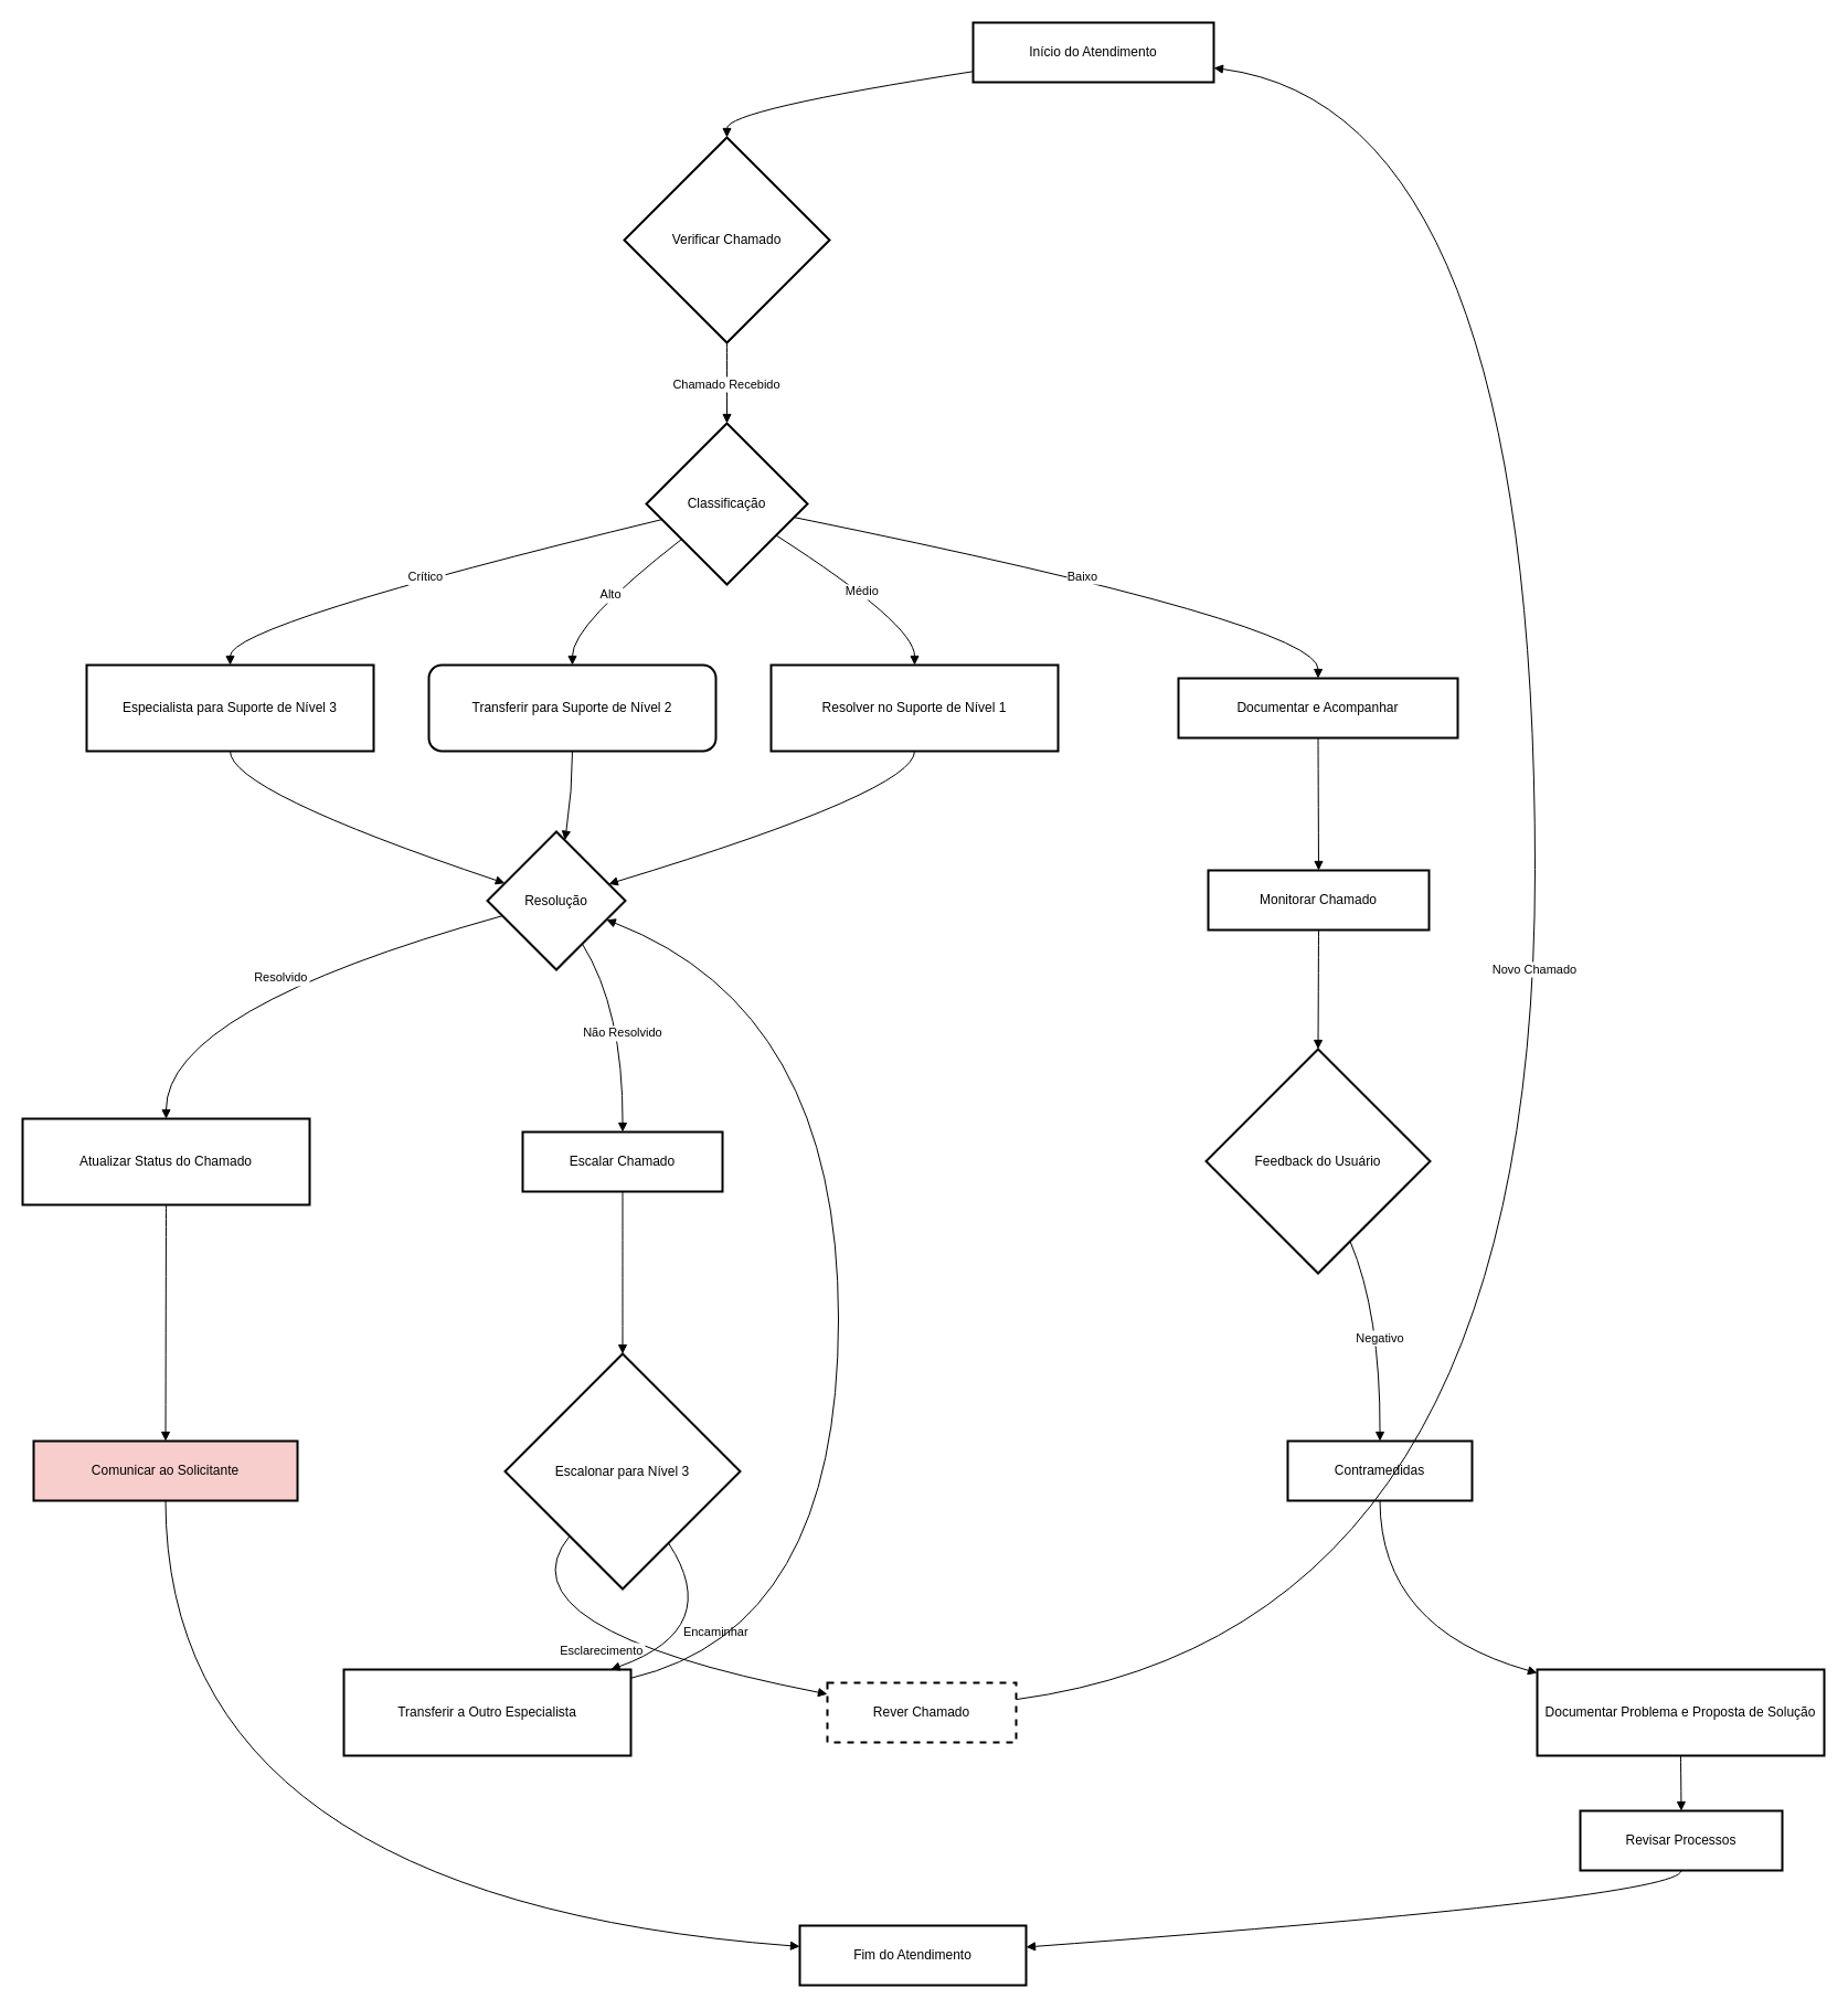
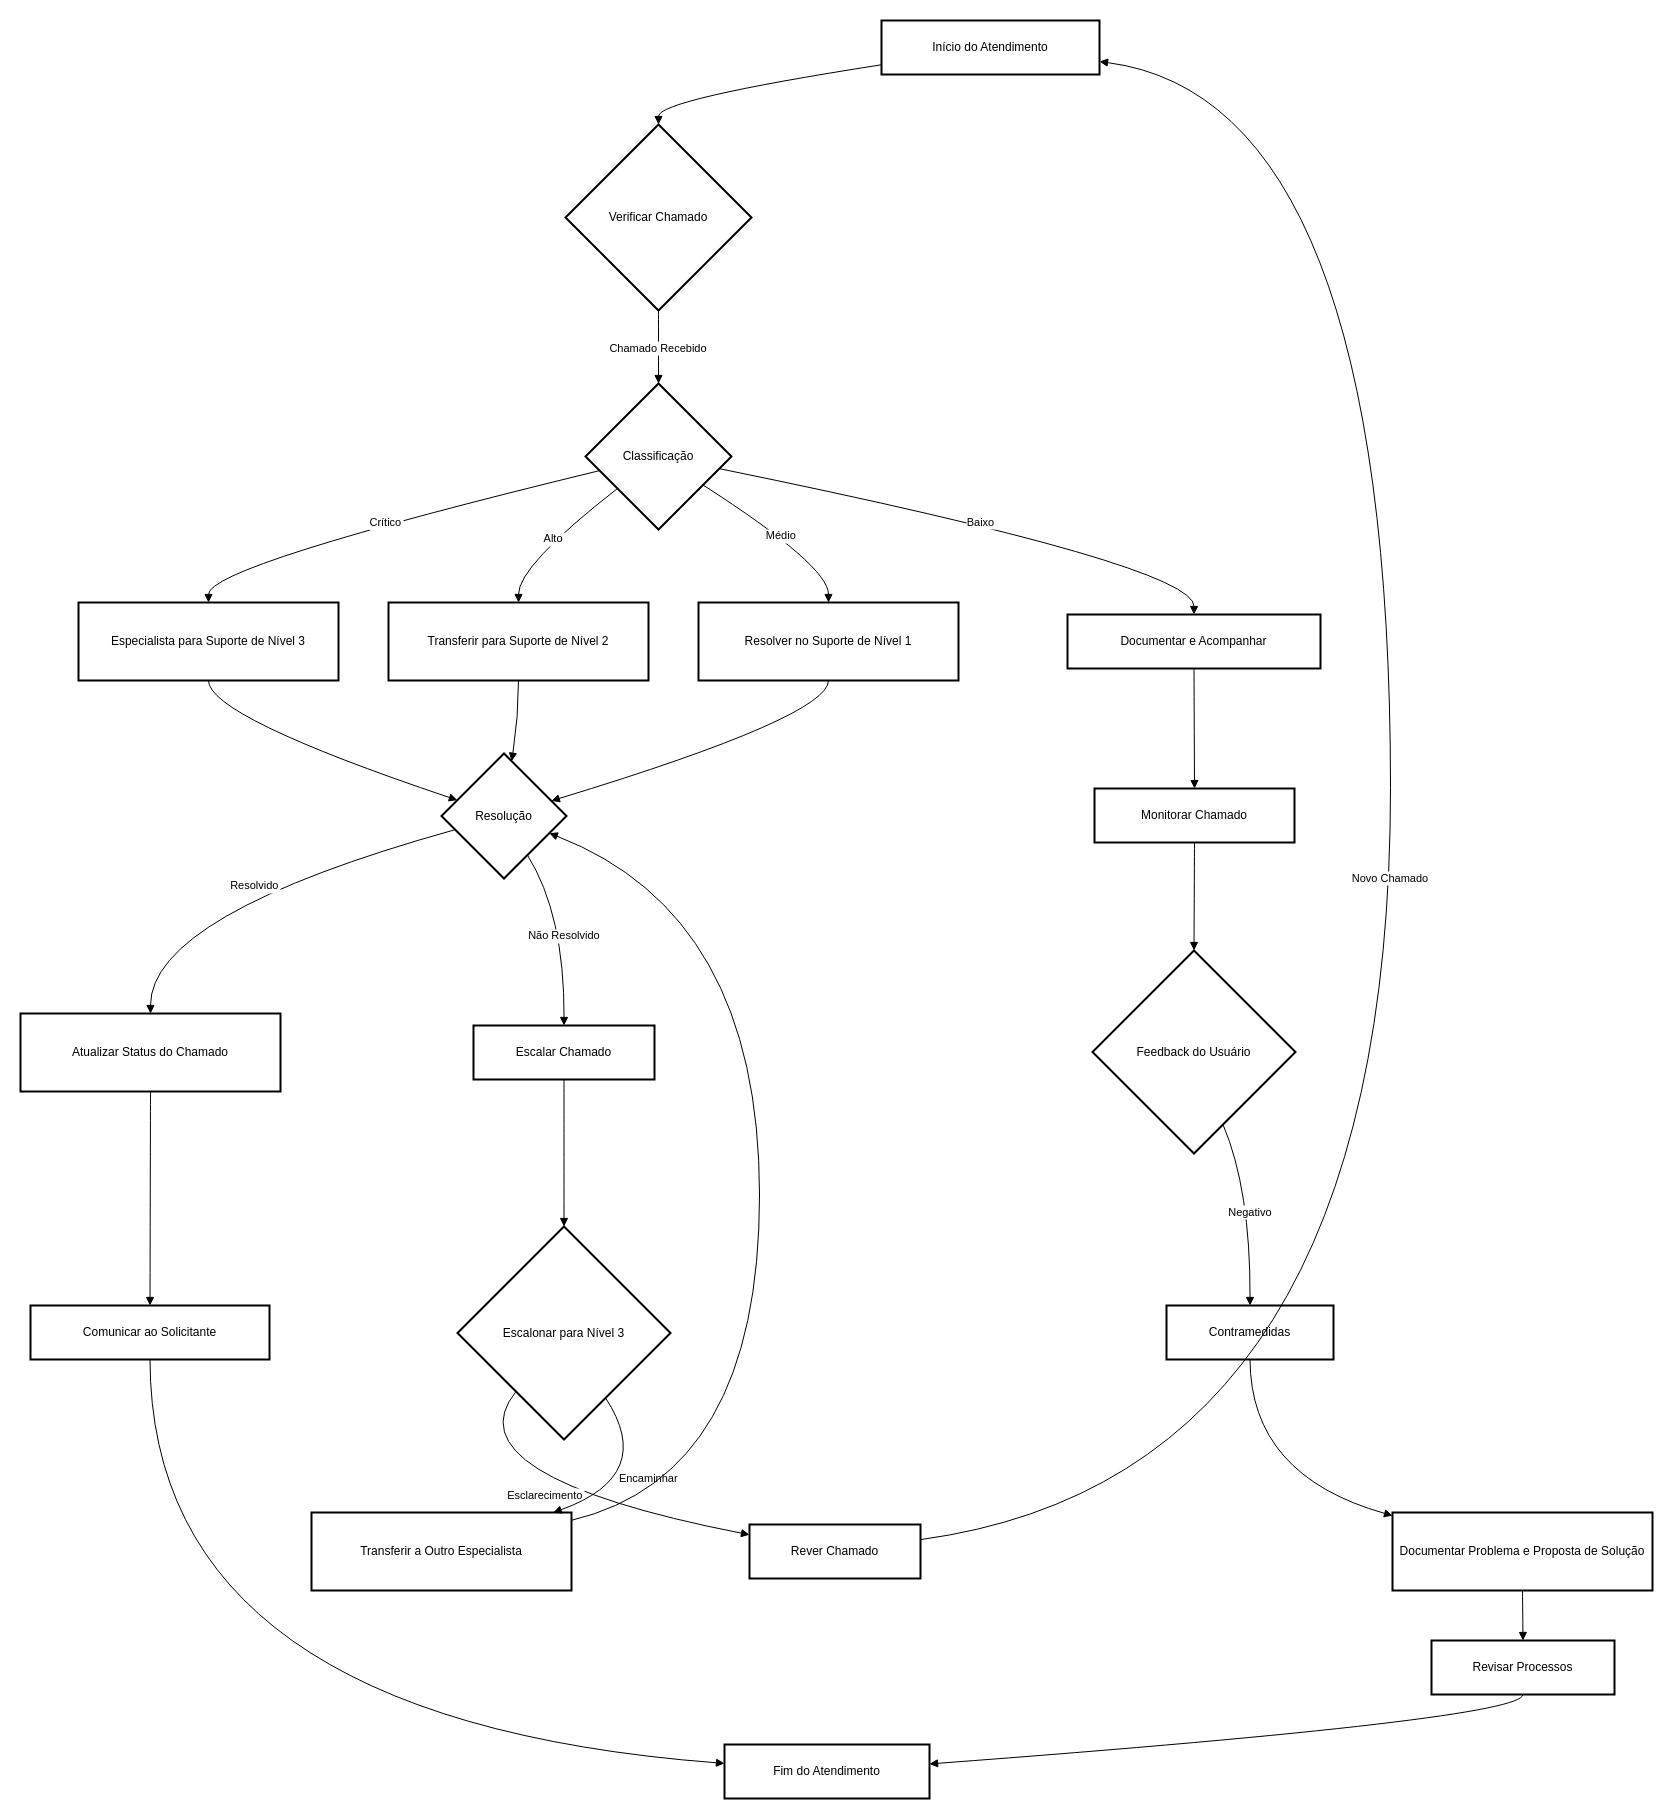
  <mxCell id="0" />
  <mxCell id="1" parent="0" />
  <mxCell id="2" value="Início do Atendimento" style="whiteSpace=wrap;strokeWidth=2;" vertex="1" parent="1"><mxGeometry x="881" y="20" width="218" height="54" as="geometry" /></mxCell>
  <mxCell id="3" value="Verificar Chamado" style="rhombus;strokeWidth=2;whiteSpace=wrap;" vertex="1" parent="1"><mxGeometry x="565" y="124" width="186" height="186" as="geometry" /></mxCell>
  <mxCell id="4" value="Classificação" style="rhombus;strokeWidth=2;whiteSpace=wrap;" vertex="1" parent="1"><mxGeometry x="585" y="383" width="146" height="146" as="geometry" /></mxCell>
  <mxCell id="5" value="Especialista para Suporte de Nível 3" style="whiteSpace=wrap;strokeWidth=2;" vertex="1" parent="1"><mxGeometry x="78" y="602" width="260" height="78" as="geometry" /></mxCell>
- <mxCell id="6" value="Transferir para Suporte de Nível 2" style="whiteSpace=wrap;strokeWidth=2;rounded=1;" vertex="1" parent="1"><mxGeometry x="388" y="602" width="260" height="78" as="geometry" /></mxCell>
+ <mxCell id="6" value="Transferir para Suporte de Nível 2" style="whiteSpace=wrap;strokeWidth=2;" vertex="1" parent="1"><mxGeometry x="388" y="602" width="260" height="78" as="geometry" /></mxCell>
  <mxCell id="7" value="Resolver no Suporte de Nível 1" style="whiteSpace=wrap;strokeWidth=2;" vertex="1" parent="1"><mxGeometry x="698" y="602" width="260" height="78" as="geometry" /></mxCell>
  <mxCell id="8" value="Documentar e Acompanhar" style="whiteSpace=wrap;strokeWidth=2;" vertex="1" parent="1"><mxGeometry x="1067" y="614" width="253" height="54" as="geometry" /></mxCell>
  <mxCell id="9" value="Resolução" style="rhombus;strokeWidth=2;whiteSpace=wrap;" vertex="1" parent="1"><mxGeometry x="441" y="753" width="125" height="125" as="geometry" /></mxCell>
  <mxCell id="10" value="Atualizar Status do Chamado" style="whiteSpace=wrap;strokeWidth=2;" vertex="1" parent="1"><mxGeometry x="20" y="1013" width="260" height="78" as="geometry" /></mxCell>
  <mxCell id="11" value="Escalar Chamado" style="whiteSpace=wrap;strokeWidth=2;" vertex="1" parent="1"><mxGeometry x="473" y="1025" width="181" height="54" as="geometry" /></mxCell>
  <mxCell id="12" value="Escalonar para Nível 3" style="rhombus;strokeWidth=2;whiteSpace=wrap;" vertex="1" parent="1"><mxGeometry x="457" y="1226" width="213" height="213" as="geometry" /></mxCell>
- <mxCell id="13" value="Rever Chamado" style="whiteSpace=wrap;strokeWidth=2;dashed=1;" vertex="1" parent="1"><mxGeometry x="749" y="1524" width="171" height="54" as="geometry" /></mxCell>
+ <mxCell id="13" value="Rever Chamado" style="whiteSpace=wrap;strokeWidth=2;" vertex="1" parent="1"><mxGeometry x="749" y="1524" width="171" height="54" as="geometry" /></mxCell>
  <mxCell id="14" value="Transferir a Outro Especialista" style="whiteSpace=wrap;strokeWidth=2;" vertex="1" parent="1"><mxGeometry x="311" y="1512" width="260" height="78" as="geometry" /></mxCell>
- <mxCell id="15" value="Comunicar ao Solicitante" style="whiteSpace=wrap;strokeWidth=2;fillColor=#f8cecc;" vertex="1" parent="1"><mxGeometry x="30" y="1305" width="239" height="54" as="geometry" /></mxCell>
+ <mxCell id="15" value="Comunicar ao Solicitante" style="whiteSpace=wrap;strokeWidth=2;" vertex="1" parent="1"><mxGeometry x="30" y="1305" width="239" height="54" as="geometry" /></mxCell>
  <mxCell id="16" value="Fim do Atendimento" style="whiteSpace=wrap;strokeWidth=2;" vertex="1" parent="1"><mxGeometry x="724" y="1744" width="205" height="54" as="geometry" /></mxCell>
  <mxCell id="17" value="Monitorar Chamado" style="whiteSpace=wrap;strokeWidth=2;" vertex="1" parent="1"><mxGeometry x="1094" y="788" width="200" height="54" as="geometry" /></mxCell>
  <mxCell id="18" value="Feedback do Usuário" style="rhombus;strokeWidth=2;whiteSpace=wrap;" vertex="1" parent="1"><mxGeometry x="1092" y="950" width="203" height="203" as="geometry" /></mxCell>
  <mxCell id="19" value="Contramedidas" style="whiteSpace=wrap;strokeWidth=2;" vertex="1" parent="1"><mxGeometry x="1166" y="1305" width="167" height="54" as="geometry" /></mxCell>
  <mxCell id="20" value="Documentar Problema e Proposta de Solução" style="whiteSpace=wrap;strokeWidth=2;" vertex="1" parent="1"><mxGeometry x="1392" y="1512" width="260" height="78" as="geometry" /></mxCell>
  <mxCell id="21" value="Revisar Processos" style="whiteSpace=wrap;strokeWidth=2;" vertex="1" parent="1"><mxGeometry x="1431" y="1640" width="183" height="54" as="geometry" /></mxCell>
  <mxCell id="22" value="" style="curved=1;startArrow=none;endArrow=block;exitX=0;exitY=0.82;entryX=0.5;entryY=0;" edge="1" parent="1" source="2" target="3"><mxGeometry relative="1" as="geometry"><Array as="points"><mxPoint x="658" y="99" /></Array></mxGeometry></mxCell>
  <mxCell id="23" value="Chamado Recebido" style="curved=1;startArrow=none;endArrow=block;exitX=0.5;exitY=1;entryX=0.5;entryY=0;" edge="1" parent="1" source="3" target="4"><mxGeometry relative="1" as="geometry"><Array as="points" /></mxGeometry></mxCell>
  <mxCell id="24" value="Crítico" style="curved=1;startArrow=none;endArrow=block;exitX=0;exitY=0.62;entryX=0.5;entryY=-0.01;" edge="1" parent="1" source="4" target="5"><mxGeometry relative="1" as="geometry"><Array as="points"><mxPoint x="208" y="565" /></Array></mxGeometry></mxCell>
  <mxCell id="25" value="Alto" style="curved=1;startArrow=none;endArrow=block;exitX=0;exitY=0.89;entryX=0.5;entryY=-0.01;" edge="1" parent="1" source="4" target="6"><mxGeometry relative="1" as="geometry"><Array as="points"><mxPoint x="518" y="565" /></Array></mxGeometry></mxCell>
  <mxCell id="26" value="Médio" style="curved=1;startArrow=none;endArrow=block;exitX=1;exitY=0.82;entryX=0.5;entryY=-0.01;" edge="1" parent="1" source="4" target="7"><mxGeometry relative="1" as="geometry"><Array as="points"><mxPoint x="828" y="565" /></Array></mxGeometry></mxCell>
  <mxCell id="27" value="Baixo" style="curved=1;startArrow=none;endArrow=block;exitX=1;exitY=0.6;entryX=0.5;entryY=-0.01;" edge="1" parent="1" source="4" target="8"><mxGeometry relative="1" as="geometry"><Array as="points"><mxPoint x="1194" y="565" /></Array></mxGeometry></mxCell>
  <mxCell id="28" value="" style="curved=1;startArrow=none;endArrow=block;exitX=0.5;exitY=0.99;entryX=0;entryY=0.33;" edge="1" parent="1" source="5" target="9"><mxGeometry relative="1" as="geometry"><Array as="points"><mxPoint x="208" y="716" /></Array></mxGeometry></mxCell>
  <mxCell id="29" value="" style="curved=1;startArrow=none;endArrow=block;exitX=0.5;exitY=0.99;entryX=0.57;entryY=0;" edge="1" parent="1" source="6" target="9"><mxGeometry relative="1" as="geometry"><Array as="points"><mxPoint x="518" y="716" /></Array></mxGeometry></mxCell>
  <mxCell id="30" value="" style="curved=1;startArrow=none;endArrow=block;exitX=0.5;exitY=0.99;entryX=1;entryY=0.34;" edge="1" parent="1" source="7" target="9"><mxGeometry relative="1" as="geometry"><Array as="points"><mxPoint x="828" y="716" /></Array></mxGeometry></mxCell>
  <mxCell id="31" value="Resolvido" style="curved=1;startArrow=none;endArrow=block;exitX=0;exitY=0.64;entryX=0.5;entryY=0;" edge="1" parent="1" source="9" target="10"><mxGeometry relative="1" as="geometry"><Array as="points"><mxPoint x="150" y="914" /></Array></mxGeometry></mxCell>
  <mxCell id="32" value="Não Resolvido" style="curved=1;startArrow=none;endArrow=block;exitX=0.8;exitY=1;entryX=0.5;entryY=-0.01;" edge="1" parent="1" source="9" target="11"><mxGeometry relative="1" as="geometry"><Array as="points"><mxPoint x="564" y="914" /></Array></mxGeometry></mxCell>
  <mxCell id="33" value="" style="curved=1;startArrow=none;endArrow=block;exitX=0.5;exitY=0.99;entryX=0.5;entryY=0;" edge="1" parent="1" source="11" target="12"><mxGeometry relative="1" as="geometry"><Array as="points" /></mxGeometry></mxCell>
  <mxCell id="34" value="Esclarecimento" style="curved=1;startArrow=none;endArrow=block;exitX=0.09;exitY=1;entryX=0;entryY=0.19;" edge="1" parent="1" source="12" target="13"><mxGeometry relative="1" as="geometry"><Array as="points"><mxPoint x="447" y="1475" /></Array></mxGeometry></mxCell>
  <mxCell id="35" value="Encaminhar" style="curved=1;startArrow=none;endArrow=block;exitX=0.82;exitY=1;entryX=0.93;entryY=0;" edge="1" parent="1" source="12" target="14"><mxGeometry relative="1" as="geometry"><Array as="points"><mxPoint x="656" y="1475" /></Array></mxGeometry></mxCell>
  <mxCell id="36" value="Novo Chamado" style="curved=1;startArrow=none;endArrow=block;exitX=1;exitY=0.28;entryX=1;entryY=0.76;" edge="1" parent="1" source="13" target="2"><mxGeometry relative="1" as="geometry"><Array as="points"><mxPoint x="1390" y="1475" /><mxPoint x="1390" y="99" /></Array></mxGeometry></mxCell>
  <mxCell id="37" value="" style="curved=1;startArrow=none;endArrow=block;exitX=1;exitY=0.1;entryX=1;entryY=0.69;" edge="1" parent="1" source="14" target="9"><mxGeometry relative="1" as="geometry"><Array as="points"><mxPoint x="759" y="1475" /><mxPoint x="759" y="914" /></Array></mxGeometry></mxCell>
  <mxCell id="38" value="" style="curved=1;startArrow=none;endArrow=block;exitX=0.5;exitY=1;entryX=0.5;entryY=0.01;" edge="1" parent="1" source="10" target="15"><mxGeometry relative="1" as="geometry"><Array as="points" /></mxGeometry></mxCell>
  <mxCell id="39" value="" style="curved=1;startArrow=none;endArrow=block;exitX=0.5;exitY=1.01;entryX=0;entryY=0.35;" edge="1" parent="1" source="15" target="16"><mxGeometry relative="1" as="geometry"><Array as="points"><mxPoint x="150" y="1719" /></Array></mxGeometry></mxCell>
  <mxCell id="40" value="" style="curved=1;startArrow=none;endArrow=block;exitX=0.5;exitY=0.99;entryX=0.5;entryY=0;" edge="1" parent="1" source="8" target="17"><mxGeometry relative="1" as="geometry"><Array as="points" /></mxGeometry></mxCell>
  <mxCell id="41" value="" style="curved=1;startArrow=none;endArrow=block;exitX=0.5;exitY=1;entryX=0.5;entryY=0;" edge="1" parent="1" source="17" target="18"><mxGeometry relative="1" as="geometry"><Array as="points" /></mxGeometry></mxCell>
  <mxCell id="42" value="Negativo" style="curved=1;startArrow=none;endArrow=block;exitX=0.7;exitY=1;entryX=0.5;entryY=0.01;" edge="1" parent="1" source="18" target="19"><mxGeometry relative="1" as="geometry"><Array as="points"><mxPoint x="1250" y="1189" /></Array></mxGeometry></mxCell>
  <mxCell id="43" value="" style="curved=1;startArrow=none;endArrow=block;exitX=0.5;exitY=1.01;entryX=0;entryY=0.04;" edge="1" parent="1" source="19" target="20"><mxGeometry relative="1" as="geometry"><Array as="points"><mxPoint x="1250" y="1475" /></Array></mxGeometry></mxCell>
  <mxCell id="44" value="" style="curved=1;startArrow=none;endArrow=block;exitX=0.5;exitY=1;entryX=0.5;entryY=0;" edge="1" parent="1" source="20" target="21"><mxGeometry relative="1" as="geometry"><Array as="points" /></mxGeometry></mxCell>
  <mxCell id="45" value="" style="curved=1;startArrow=none;endArrow=block;exitX=0.5;exitY=1;entryX=1;entryY=0.36;" edge="1" parent="1" source="21" target="16"><mxGeometry relative="1" as="geometry"><Array as="points"><mxPoint x="1522" y="1719" /></Array></mxGeometry></mxCell>
